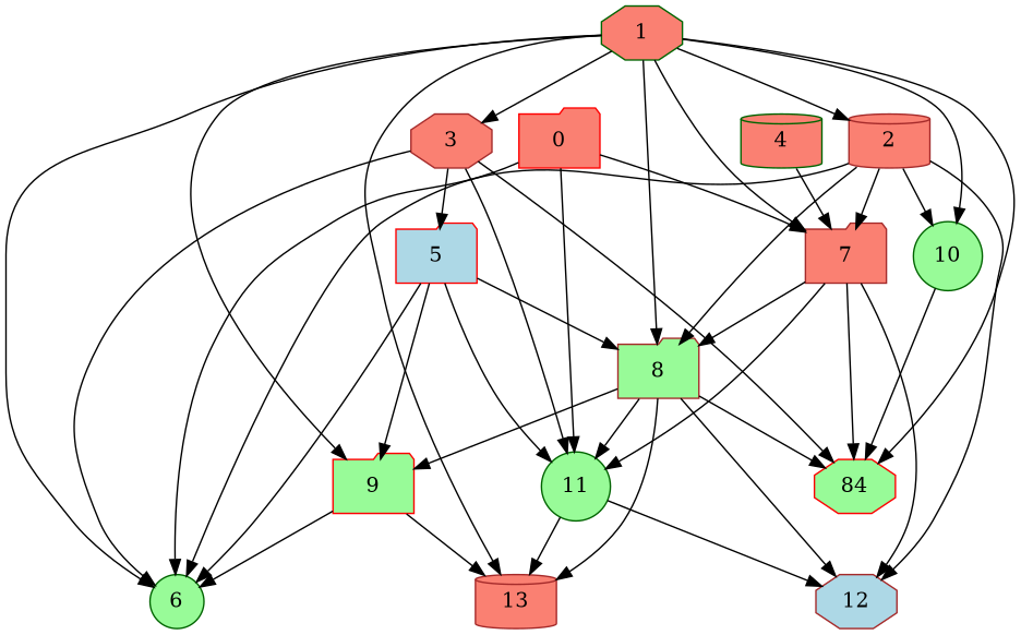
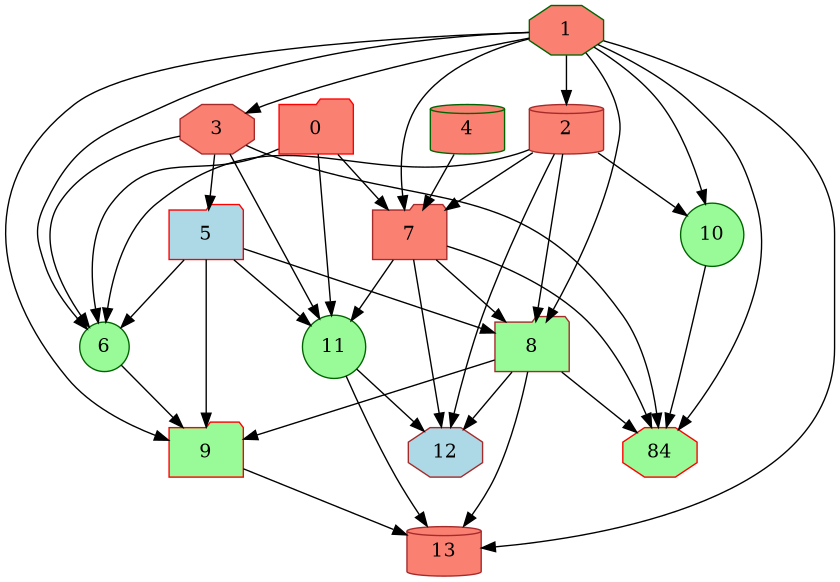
  digraph {
    node [color=brown fillcolor=salmon shape=folder style=filled]
    0 [color=red]
    6 [color=darkgreen fillcolor=palegreen shape=circle]
    7
    11 [color=darkgreen fillcolor=palegreen shape=circle]
    9 [color=red fillcolor=palegreen]
    8 [fillcolor=palegreen]
    n7 [color=red fillcolor=palegreen label=84 shape=octagon]
    12 [fillcolor=lightblue shape=octagon]
    13 [shape=cylinder]
    1 [color=darkgreen shape=octagon]
    2 [shape=cylinder]
    3 [shape=octagon]
    10 [color=darkgreen fillcolor=palegreen shape=circle]
    5 [color=red fillcolor=lightblue]
    4 [color=darkgreen shape=cylinder]
    0 -> 6
    0 -> 7
    0 -> 11
-   9 -> 6
+   6 -> 9
    7 -> 11
    7 -> 8
    7 -> n7
    7 -> 12
    11 -> 12
    11 -> 13
    9 -> 13
-   8 -> 11
    8 -> 9
    8 -> n7
    8 -> 12
    8 -> 13
    1 -> 6
    1 -> 7
    1 -> 9
    1 -> 8
    1 -> n7
    1 -> 13
    1 -> 2
    1 -> 3
    1 -> 10
    2 -> 6
    2 -> 7
    2 -> 8
    2 -> 12
    2 -> 10
    3 -> 6
    3 -> 11
    3 -> n7
    3 -> 5
    10 -> n7
    5 -> 6
    5 -> 11
    5 -> 9
    5 -> 8
    4 -> 7
  }
